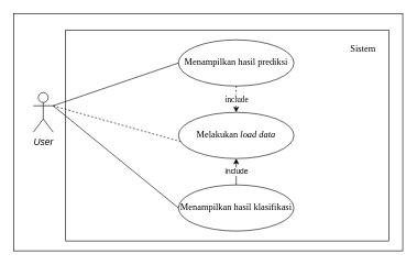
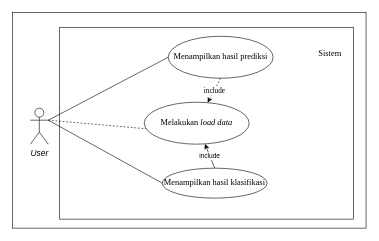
  <mxCell id="0" />
  <mxCell id="1" parent="0" />
  <mxCell id="2" value="" style="rounded=0;whiteSpace=wrap;html=1;" vertex="1" parent="1"><mxGeometry x="20" y="20" width="590" height="360" as="geometry" /></mxCell>
- <mxCell id="3" value="&lt;i&gt;&lt;font style=&quot;font-size: 14px;&quot;&gt;User&lt;/font&gt;&lt;/i&gt;" style="shape=umlActor;verticalLabelPosition=bottom;verticalAlign=top;html=1;outlineConnect=0;" vertex="1" parent="1"><mxGeometry x="50" y="140" width="30" height="60" as="geometry" /></mxCell>
+ <mxCell id="3" value="&lt;i&gt;&lt;font style=&quot;font-size: 14px;&quot;&gt;User&lt;/font&gt;&lt;/i&gt;" style="shape=umlActor;verticalLabelPosition=bottom;verticalAlign=top;html=1;outlineConnect=0;" vertex="1" parent="1"><mxGeometry x="50" y="180" width="30" height="60" as="geometry" /></mxCell>
  <mxCell id="4" value="" style="rounded=0;whiteSpace=wrap;html=1;" vertex="1" parent="1"><mxGeometry x="99" y="45" width="490" height="320" as="geometry" /></mxCell>
- <mxCell id="5" value="&lt;font style=&quot;font-size: 14px;&quot; face=&quot;Times New Roman&quot;&gt;Melakukan &lt;i&gt;load data&lt;/i&gt;&lt;/font&gt;" style="ellipse;whiteSpace=wrap;html=1;" vertex="1" parent="1"><mxGeometry x="270" y="170" width="175" height="70" as="geometry" /></mxCell>
- <mxCell id="6" value="&lt;font face=&quot;Times New Roman&quot;&gt;&lt;span style=&quot;font-size: 14px;&quot;&gt;Menampilkan hasil prediksi&lt;/span&gt;&lt;/font&gt;" style="ellipse;whiteSpace=wrap;html=1;" vertex="1" parent="1"><mxGeometry x="270" y="60" width="175" height="70" as="geometry" /></mxCell>
- <mxCell id="7" value="&lt;font face=&quot;Times New Roman&quot;&gt;&lt;span style=&quot;font-size: 14px;&quot;&gt;Menampilkan hasil klasifikasi&lt;/span&gt;&lt;/font&gt;" style="ellipse;whiteSpace=wrap;html=1;" vertex="1" parent="1"><mxGeometry x="270" y="280" width="175" height="70" as="geometry" /></mxCell>
+ <mxCell id="5" value="&lt;font style=&quot;font-size: 14px;&quot; face=&quot;Times New Roman&quot;&gt;Melakukan &lt;i&gt;load data&lt;/i&gt;&lt;/font&gt;" style="ellipse;whiteSpace=wrap;html=1;" vertex="1" parent="1"><mxGeometry x="240" y="170" width="175" height="70" as="geometry" /></mxCell>
+ <mxCell id="6" value="&lt;font face=&quot;Times New Roman&quot;&gt;&lt;span style=&quot;font-size: 14px;&quot;&gt;Menampilkan hasil prediksi&lt;/span&gt;&lt;/font&gt;" style="ellipse;whiteSpace=wrap;html=1;" vertex="1" parent="1"><mxGeometry x="280" y="60" width="175" height="70" as="geometry" /></mxCell>
+ <mxCell id="7" value="&lt;font face=&quot;Times New Roman&quot;&gt;&lt;span style=&quot;font-size: 14px;&quot;&gt;Menampilkan hasil klasifikasi&lt;/span&gt;&lt;/font&gt;" style="ellipse;whiteSpace=wrap;html=1;" vertex="1" parent="1"><mxGeometry x="270" y="280" width="175" height="50" as="geometry" /></mxCell>
  <mxCell id="8" value="" style="endArrow=classic;html=1;rounded=0;exitX=0.5;exitY=1;exitDx=0;exitDy=0;dashed=1;" edge="1" parent="1" source="6" target="5"><mxGeometry relative="1" as="geometry"><mxPoint x="470" y="150" as="sourcePoint" /><mxPoint x="570" y="150" as="targetPoint" /></mxGeometry></mxCell>
  <mxCell id="9" value="&lt;font style=&quot;font-size: 12px;&quot; face=&quot;Times New Roman&quot;&gt;include&lt;/font&gt;" style="edgeLabel;resizable=0;html=1;;align=center;verticalAlign=middle;" connectable="0" vertex="1" parent="8"><mxGeometry relative="1" as="geometry" /></mxCell>
  <mxCell id="10" value="include" style="endArrow=classic;html=1;rounded=0;exitX=0.5;exitY=0;exitDx=0;exitDy=0;" edge="1" parent="1" source="7" target="5"><mxGeometry relative="1" as="geometry"><mxPoint x="480" y="200" as="sourcePoint" /><mxPoint x="580" y="200" as="targetPoint" /></mxGeometry></mxCell>
  <mxCell id="11" value="" style="endArrow=none;html=1;rounded=0;exitX=1;exitY=0.333;exitDx=0;exitDy=0;exitPerimeter=0;entryX=0;entryY=0.5;entryDx=0;entryDy=0;" edge="1" parent="1" source="3" target="6"><mxGeometry width="50" height="50" relative="1" as="geometry"><mxPoint x="100" y="170" as="sourcePoint" /><mxPoint x="150" y="120" as="targetPoint" /></mxGeometry></mxCell>
  <mxCell id="12" value="" style="endArrow=none;html=1;rounded=0;entryX=0.018;entryY=0.632;entryDx=0;entryDy=0;entryPerimeter=0;exitX=1;exitY=0.333;exitDx=0;exitDy=0;exitPerimeter=0;dashed=1;" edge="1" parent="1" source="3" target="5"><mxGeometry width="50" height="50" relative="1" as="geometry"><mxPoint x="180" y="230" as="sourcePoint" /><mxPoint x="230" y="180" as="targetPoint" /></mxGeometry></mxCell>
  <mxCell id="13" value="" style="endArrow=none;html=1;rounded=0;entryX=0;entryY=0.5;entryDx=0;entryDy=0;exitX=1;exitY=0.333;exitDx=0;exitDy=0;exitPerimeter=0;" edge="1" parent="1" source="3" target="7"><mxGeometry width="50" height="50" relative="1" as="geometry"><mxPoint x="99" y="220" as="sourcePoint" /><mxPoint x="249" y="310" as="targetPoint" /></mxGeometry></mxCell>
- <mxCell id="14" value="&lt;font face=&quot;Times New Roman&quot; style=&quot;font-size: 14px;&quot;&gt;Sistem&lt;/font&gt;" style="text;html=1;align=center;verticalAlign=middle;whiteSpace=wrap;rounded=0;" vertex="1" parent="1"><mxGeometry x="520" y="60" width="60" height="30" as="geometry" /></mxCell>
+ <mxCell id="14" value="&lt;font face=&quot;Times New Roman&quot; style=&quot;font-size: 14px;&quot;&gt;Sistem&lt;/font&gt;" style="text;html=1;align=center;verticalAlign=middle;whiteSpace=wrap;rounded=0;" vertex="1" parent="1"><mxGeometry x="520" y="75" width="60" height="30" as="geometry" /></mxCell>
